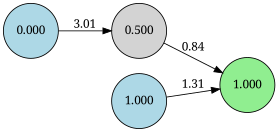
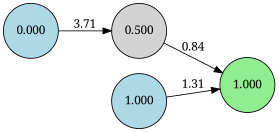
  digraph {
    rankdir=LR
    fontname="Noto Serif"
    node [fillcolor=lightblue shape=circle style=filled fontname="Noto Serif"]
    edge [fontname="Noto Serif"]
    n1 [label=0.000]
    n2 [fillcolor=lightgray label=0.500]
    n3 [label=1.000]
    n4 [fillcolor=lightgreen label=1.000]
-   n1 -> n2 [label=3.01]
+   n1 -> n2 [label=3.71]
    n2 -> n4 [label=0.84]
    n3 -> n4 [label=1.31]
  }
